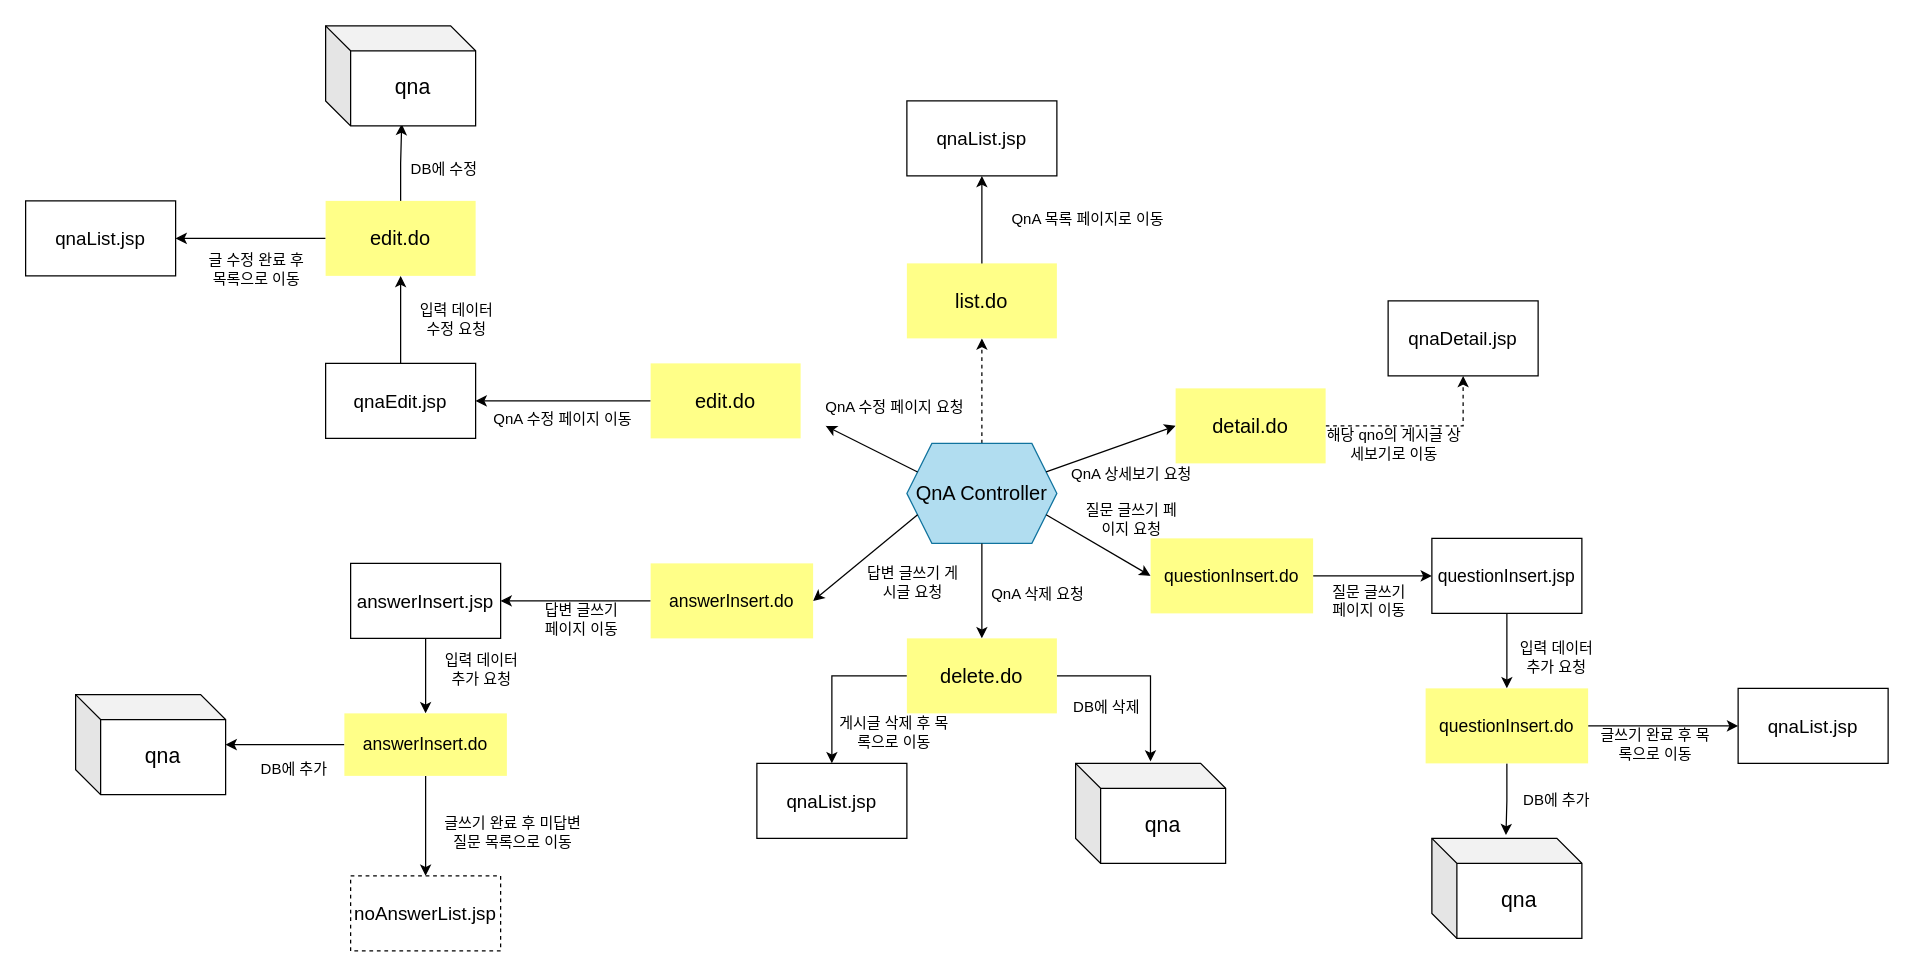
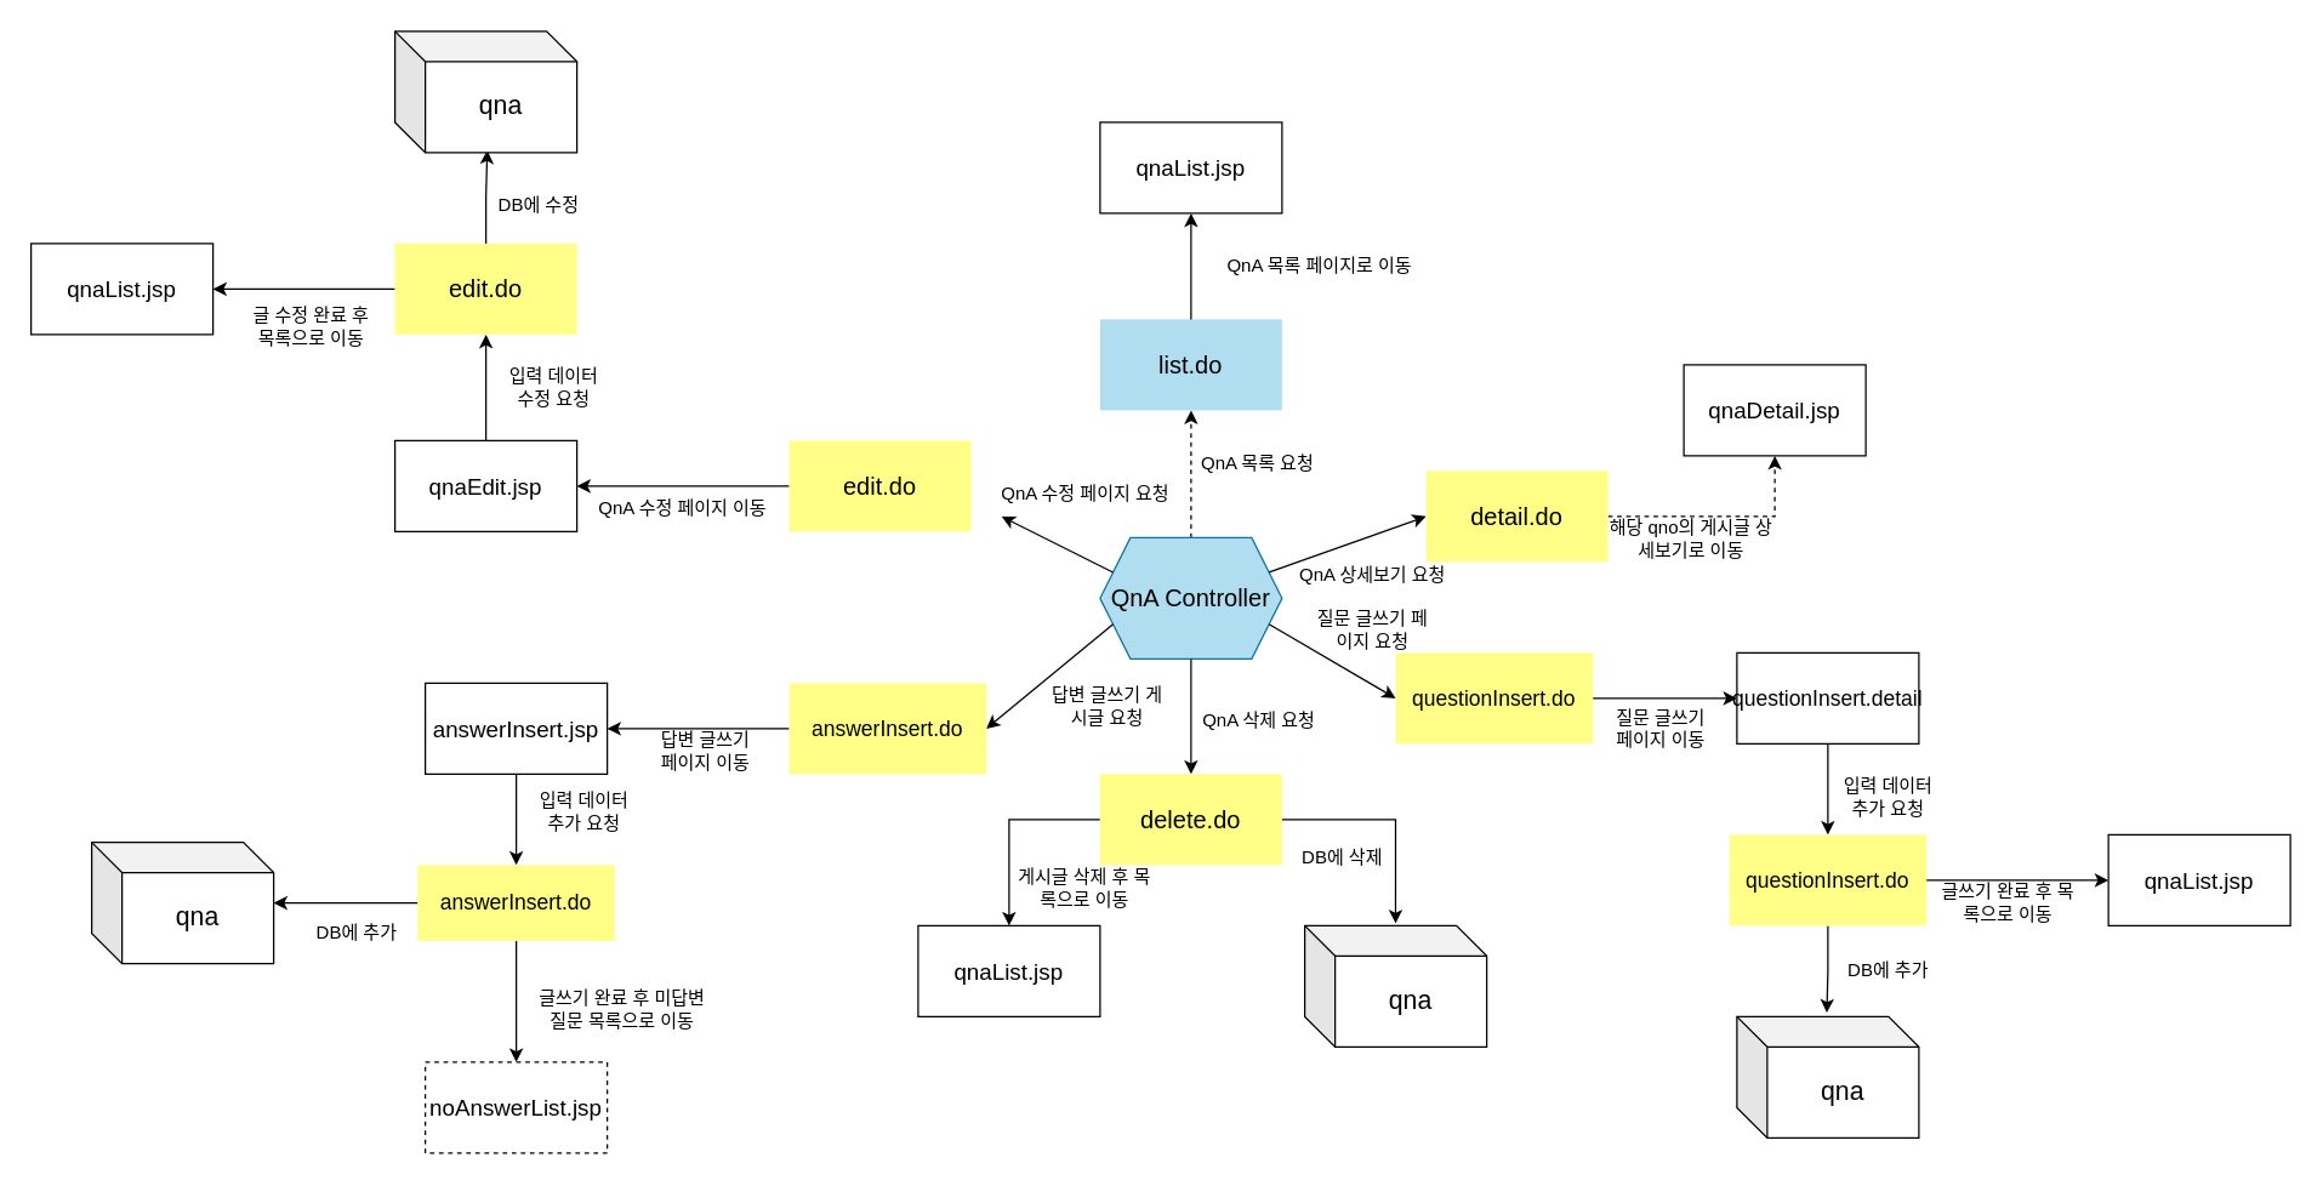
  <mxCell id="0" />
  <mxCell id="1" parent="0" />
  <mxCell id="2" style="edgeStyle=orthogonalEdgeStyle;rounded=0;orthogonalLoop=1;jettySize=auto;html=1;entryX=0.5;entryY=1;entryDx=0;entryDy=0;dashed=1;" edge="1" parent="1" source="3" target="9"><mxGeometry relative="1" as="geometry"><mxPoint x="785" y="270" as="targetPoint" /></mxGeometry></mxCell>
  <mxCell id="3" value="&lt;font style=&quot;font-size: 16px;&quot;&gt;QnA Controller&lt;/font&gt;" style="shape=hexagon;perimeter=hexagonPerimeter2;whiteSpace=wrap;html=1;fixedSize=1;fillColor=#b1ddf0;strokeColor=#10739e;" vertex="1" parent="1"><mxGeometry x="725" y="354" width="120" height="80" as="geometry" /></mxCell>
  <mxCell id="4" value="" style="endArrow=classic;html=1;rounded=0;exitX=1;exitY=0.25;exitDx=0;exitDy=0;entryX=0;entryY=0.5;entryDx=0;entryDy=0;" edge="1" parent="1" source="3" target="11"><mxGeometry width="50" height="50" relative="1" as="geometry"><mxPoint x="845" y="370" as="sourcePoint" /><mxPoint x="940" y="340" as="targetPoint" /></mxGeometry></mxCell>
  <mxCell id="5" value="" style="endArrow=classic;html=1;rounded=0;exitX=1;exitY=0.75;exitDx=0;exitDy=0;entryX=0;entryY=0.5;entryDx=0;entryDy=0;" edge="1" parent="1" source="3" target="13"><mxGeometry width="50" height="50" relative="1" as="geometry"><mxPoint x="845" y="431" as="sourcePoint" /><mxPoint x="920" y="460" as="targetPoint" /></mxGeometry></mxCell>
  <mxCell id="6" value="" style="endArrow=classic;html=1;rounded=0;exitX=0.5;exitY=1;exitDx=0;exitDy=0;" edge="1" parent="1" source="3"><mxGeometry width="50" height="50" relative="1" as="geometry"><mxPoint x="785" y="470" as="sourcePoint" /><mxPoint x="785" y="510" as="targetPoint" /></mxGeometry></mxCell>
  <mxCell id="7" value="" style="endArrow=classic;html=1;rounded=0;exitX=0;exitY=0.75;exitDx=0;exitDy=0;entryX=1;entryY=0.5;entryDx=0;entryDy=0;" edge="1" parent="1" source="3" target="15"><mxGeometry width="50" height="50" relative="1" as="geometry"><mxPoint x="610" y="460" as="sourcePoint" /><mxPoint x="660" y="450" as="targetPoint" /></mxGeometry></mxCell>
  <mxCell id="8" value="" style="endArrow=classic;html=1;rounded=0;exitX=0;exitY=0.25;exitDx=0;exitDy=0;fontStyle=1;" edge="1" parent="1" source="3"><mxGeometry width="50" height="50" relative="1" as="geometry"><mxPoint x="530" y="369" as="sourcePoint" /><mxPoint x="660" y="340" as="targetPoint" /></mxGeometry></mxCell>
- <mxCell id="9" value="&lt;font style=&quot;font-size: 16px;&quot;&gt;list.do&lt;/font&gt;" style="rounded=0;whiteSpace=wrap;html=1;fillColor=#ffff88;strokeColor=none;" vertex="1" parent="1"><mxGeometry x="725" y="210" width="120" height="60" as="geometry" /></mxCell>
+ <mxCell id="9" value="&lt;font style=&quot;font-size: 16px;&quot;&gt;list.do&lt;/font&gt;" style="rounded=0;whiteSpace=wrap;html=1;fillColor=#b1ddf0;strokeColor=none;" vertex="1" parent="1"><mxGeometry x="725" y="210" width="120" height="60" as="geometry" /></mxCell>
  <mxCell id="10" style="edgeStyle=orthogonalEdgeStyle;rounded=0;orthogonalLoop=1;jettySize=auto;html=1;exitX=1;exitY=0.5;exitDx=0;exitDy=0;entryX=0.5;entryY=1;entryDx=0;entryDy=0;dashed=1;" edge="1" parent="1" source="11" target="22"><mxGeometry relative="1" as="geometry" /></mxCell>
  <mxCell id="11" value="&lt;font style=&quot;font-size: 16px;&quot;&gt;detail.do&lt;/font&gt;" style="rounded=0;whiteSpace=wrap;html=1;fillColor=#ffff88;strokeColor=none;" vertex="1" parent="1"><mxGeometry x="940" y="310" width="120" height="60" as="geometry" /></mxCell>
  <mxCell id="12" style="edgeStyle=orthogonalEdgeStyle;rounded=0;orthogonalLoop=1;jettySize=auto;html=1;entryX=0;entryY=0.5;entryDx=0;entryDy=0;exitX=1;exitY=0.5;exitDx=0;exitDy=0;" edge="1" parent="1" source="13" target="24"><mxGeometry relative="1" as="geometry" /></mxCell>
  <mxCell id="13" value="&lt;font style=&quot;font-size: 14px;&quot;&gt;questionInsert.do&lt;/font&gt;" style="rounded=0;whiteSpace=wrap;html=1;fillColor=#ffff88;strokeColor=none;" vertex="1" parent="1"><mxGeometry x="920" y="430" width="130" height="60" as="geometry" /></mxCell>
  <mxCell id="14" style="edgeStyle=orthogonalEdgeStyle;rounded=0;orthogonalLoop=1;jettySize=auto;html=1;entryX=1;entryY=0.5;entryDx=0;entryDy=0;" edge="1" parent="1" source="15" target="26"><mxGeometry relative="1" as="geometry" /></mxCell>
  <mxCell id="15" value="&lt;font style=&quot;font-size: 14px;&quot;&gt;answerInsert.do&lt;/font&gt;" style="rounded=0;whiteSpace=wrap;html=1;fillColor=#ffff88;strokeColor=none;" vertex="1" parent="1"><mxGeometry x="520" y="450" width="130" height="60" as="geometry" /></mxCell>
  <mxCell id="16" style="edgeStyle=orthogonalEdgeStyle;rounded=0;orthogonalLoop=1;jettySize=auto;html=1;entryX=1;entryY=0.5;entryDx=0;entryDy=0;" edge="1" parent="1" source="17" target="28"><mxGeometry relative="1" as="geometry" /></mxCell>
  <mxCell id="17" value="&lt;span style=&quot;font-size: 16px;&quot;&gt;edit.do&lt;/span&gt;" style="rounded=0;whiteSpace=wrap;html=1;fillColor=#ffff88;strokeColor=none;" vertex="1" parent="1"><mxGeometry x="520" y="290" width="120" height="60" as="geometry" /></mxCell>
  <mxCell id="18" style="edgeStyle=orthogonalEdgeStyle;rounded=0;orthogonalLoop=1;jettySize=auto;html=1;entryX=0.5;entryY=0;entryDx=0;entryDy=0;exitX=0;exitY=0.5;exitDx=0;exitDy=0;" edge="1" parent="1" source="20" target="39"><mxGeometry relative="1" as="geometry" /></mxCell>
  <mxCell id="19" style="edgeStyle=orthogonalEdgeStyle;rounded=0;orthogonalLoop=1;jettySize=auto;html=1;entryX=0.499;entryY=-0.019;entryDx=0;entryDy=0;entryPerimeter=0;" edge="1" parent="1" source="20" target="40"><mxGeometry relative="1" as="geometry" /></mxCell>
  <mxCell id="20" value="&lt;span style=&quot;font-size: 16px;&quot;&gt;delete.do&lt;/span&gt;" style="rounded=0;whiteSpace=wrap;html=1;fillColor=#ffff88;strokeColor=none;" vertex="1" parent="1"><mxGeometry x="725" y="510" width="120" height="60" as="geometry" /></mxCell>
  <mxCell id="21" value="&lt;font style=&quot;font-size: 15px;&quot;&gt;qnaList.jsp&lt;/font&gt;" style="rounded=0;whiteSpace=wrap;html=1;" vertex="1" parent="1"><mxGeometry x="725" y="80" width="120" height="60" as="geometry" /></mxCell>
  <mxCell id="22" value="&lt;font style=&quot;font-size: 15px;&quot;&gt;qnaDetail.jsp&lt;/font&gt;" style="rounded=0;whiteSpace=wrap;html=1;" vertex="1" parent="1"><mxGeometry x="1110" y="240" width="120" height="60" as="geometry" /></mxCell>
  <mxCell id="23" style="edgeStyle=orthogonalEdgeStyle;rounded=0;orthogonalLoop=1;jettySize=auto;html=1;exitX=0.5;exitY=1;exitDx=0;exitDy=0;entryX=0.5;entryY=0;entryDx=0;entryDy=0;" edge="1" parent="1" source="24" target="37"><mxGeometry relative="1" as="geometry" /></mxCell>
- <mxCell id="24" value="&lt;font style=&quot;font-size: 14px;&quot;&gt;questionInsert.jsp&lt;/font&gt;" style="rounded=0;whiteSpace=wrap;html=1;" vertex="1" parent="1"><mxGeometry x="1145" y="430" width="120" height="60" as="geometry" /></mxCell>
+ <mxCell id="24" value="&lt;font style=&quot;font-size: 14px;&quot;&gt;questionInsert.detail&lt;/font&gt;" style="rounded=0;whiteSpace=wrap;html=1;" vertex="1" parent="1"><mxGeometry x="1145" y="430" width="120" height="60" as="geometry" /></mxCell>
  <mxCell id="25" style="edgeStyle=orthogonalEdgeStyle;rounded=0;orthogonalLoop=1;jettySize=auto;html=1;entryX=0.5;entryY=0;entryDx=0;entryDy=0;" edge="1" parent="1" source="26" target="43"><mxGeometry relative="1" as="geometry" /></mxCell>
  <mxCell id="26" value="&lt;font style=&quot;font-size: 15px;&quot;&gt;answerInsert.jsp&lt;/font&gt;" style="rounded=0;whiteSpace=wrap;html=1;" vertex="1" parent="1"><mxGeometry x="280" y="450" width="120" height="60" as="geometry" /></mxCell>
  <mxCell id="27" style="edgeStyle=orthogonalEdgeStyle;rounded=0;orthogonalLoop=1;jettySize=auto;html=1;entryX=0.5;entryY=1;entryDx=0;entryDy=0;" edge="1" parent="1" source="28" target="47"><mxGeometry relative="1" as="geometry" /></mxCell>
  <mxCell id="28" value="&lt;span style=&quot;font-size: 15px;&quot;&gt;qnaEdit.jsp&lt;/span&gt;" style="rounded=0;whiteSpace=wrap;html=1;" vertex="1" parent="1"><mxGeometry x="260" y="290" width="120" height="60" as="geometry" /></mxCell>
  <mxCell id="29" style="edgeStyle=orthogonalEdgeStyle;rounded=0;orthogonalLoop=1;jettySize=auto;html=1;entryX=0.5;entryY=1;entryDx=0;entryDy=0;exitX=0.5;exitY=0;exitDx=0;exitDy=0;" edge="1" parent="1" source="9" target="21"><mxGeometry relative="1" as="geometry"><mxPoint x="795" y="280" as="targetPoint" /><mxPoint x="795" y="364" as="sourcePoint" /></mxGeometry></mxCell>
  <mxCell id="30" value="QnA 목록 페이지로 이동" style="text;html=1;strokeColor=none;fillColor=none;align=center;verticalAlign=middle;whiteSpace=wrap;rounded=0;" vertex="1" parent="1"><mxGeometry x="800" y="160" width="140" height="30" as="geometry" /></mxCell>
+ <mxCell id="31" value="QnA 목록 요청" style="text;html=1;strokeColor=none;fillColor=none;align=left;verticalAlign=middle;whiteSpace=wrap;rounded=0;" vertex="1" parent="1"><mxGeometry x="790" y="290" width="140" height="30" as="geometry" /></mxCell>
  <mxCell id="32" value="QnA 상세보기 요청" style="text;html=1;strokeColor=none;fillColor=none;align=center;verticalAlign=middle;whiteSpace=wrap;rounded=0;" vertex="1" parent="1"><mxGeometry x="850" y="364" width="110" height="30" as="geometry" /></mxCell>
  <mxCell id="33" value="해당 qno의 게시글 상세보기로 이동" style="text;html=1;strokeColor=none;fillColor=none;align=center;verticalAlign=middle;whiteSpace=wrap;rounded=0;" vertex="1" parent="1"><mxGeometry x="1060" y="340" width="110" height="30" as="geometry" /></mxCell>
  <mxCell id="34" value="질문 글쓰기 페이지 요청" style="text;html=1;strokeColor=none;fillColor=none;align=center;verticalAlign=middle;whiteSpace=wrap;rounded=0;" vertex="1" parent="1"><mxGeometry x="865" y="400" width="80" height="30" as="geometry" /></mxCell>
  <mxCell id="35" style="edgeStyle=orthogonalEdgeStyle;rounded=0;orthogonalLoop=1;jettySize=auto;html=1;exitX=1;exitY=0.5;exitDx=0;exitDy=0;entryX=0;entryY=0.5;entryDx=0;entryDy=0;" edge="1" parent="1" source="37" target="38"><mxGeometry relative="1" as="geometry" /></mxCell>
  <mxCell id="36" style="edgeStyle=orthogonalEdgeStyle;rounded=0;orthogonalLoop=1;jettySize=auto;html=1;entryX=0.494;entryY=-0.033;entryDx=0;entryDy=0;entryPerimeter=0;" edge="1" parent="1" source="37" target="51"><mxGeometry relative="1" as="geometry" /></mxCell>
  <mxCell id="37" value="&lt;font style=&quot;font-size: 14px;&quot;&gt;questionInsert.do&lt;/font&gt;" style="rounded=0;whiteSpace=wrap;html=1;fillColor=#ffff88;strokeColor=none;" vertex="1" parent="1"><mxGeometry x="1140" y="550" width="130" height="60" as="geometry" /></mxCell>
  <mxCell id="38" value="&lt;font style=&quot;font-size: 15px;&quot;&gt;qnaList.jsp&lt;/font&gt;" style="rounded=0;whiteSpace=wrap;html=1;" vertex="1" parent="1"><mxGeometry x="1390" y="550" width="120" height="60" as="geometry" /></mxCell>
  <mxCell id="39" value="&lt;font style=&quot;font-size: 15px;&quot;&gt;qnaList.jsp&lt;/font&gt;" style="rounded=0;whiteSpace=wrap;html=1;" vertex="1" parent="1"><mxGeometry x="605" y="610" width="120" height="60" as="geometry" /></mxCell>
  <mxCell id="40" value="&lt;font style=&quot;font-size: 17px;&quot;&gt;qna&lt;/font&gt;" style="shape=cube;whiteSpace=wrap;html=1;boundedLbl=1;backgroundOutline=1;darkOpacity=0.05;darkOpacity2=0.1;" vertex="1" parent="1"><mxGeometry x="860" y="610" width="120" height="80" as="geometry" /></mxCell>
  <mxCell id="41" style="edgeStyle=orthogonalEdgeStyle;rounded=0;orthogonalLoop=1;jettySize=auto;html=1;entryX=0.5;entryY=0;entryDx=0;entryDy=0;exitX=0.5;exitY=1;exitDx=0;exitDy=0;" edge="1" parent="1" source="43" target="44"><mxGeometry relative="1" as="geometry" /></mxCell>
  <mxCell id="42" style="edgeStyle=orthogonalEdgeStyle;rounded=0;orthogonalLoop=1;jettySize=auto;html=1;entryX=1;entryY=0.5;entryDx=0;entryDy=0;entryPerimeter=0;" edge="1" parent="1" source="43" target="50"><mxGeometry relative="1" as="geometry" /></mxCell>
  <mxCell id="43" value="&lt;font style=&quot;font-size: 14px;&quot;&gt;answerInsert.do&lt;/font&gt;" style="rounded=0;whiteSpace=wrap;html=1;fillColor=#ffff88;strokeColor=none;" vertex="1" parent="1"><mxGeometry x="275" y="570" width="130" height="50" as="geometry" /></mxCell>
  <mxCell id="44" value="&lt;font style=&quot;font-size: 15px;&quot;&gt;noAnswerList.jsp&lt;/font&gt;" style="rounded=0;whiteSpace=wrap;html=1;dashed=1;" vertex="1" parent="1"><mxGeometry x="280" y="700" width="120" height="60" as="geometry" /></mxCell>
  <mxCell id="45" style="edgeStyle=orthogonalEdgeStyle;rounded=0;orthogonalLoop=1;jettySize=auto;html=1;entryX=1;entryY=0.5;entryDx=0;entryDy=0;" edge="1" parent="1" source="47" target="48"><mxGeometry relative="1" as="geometry" /></mxCell>
  <mxCell id="46" style="edgeStyle=orthogonalEdgeStyle;rounded=0;orthogonalLoop=1;jettySize=auto;html=1;entryX=0.507;entryY=0.981;entryDx=0;entryDy=0;entryPerimeter=0;" edge="1" parent="1" source="47" target="49"><mxGeometry relative="1" as="geometry" /></mxCell>
  <mxCell id="47" value="&lt;span style=&quot;font-size: 16px;&quot;&gt;edit.do&lt;/span&gt;" style="rounded=0;whiteSpace=wrap;html=1;fillColor=#ffff88;strokeColor=none;" vertex="1" parent="1"><mxGeometry x="260" y="160" width="120" height="60" as="geometry" /></mxCell>
  <mxCell id="48" value="&lt;font style=&quot;font-size: 15px;&quot;&gt;qnaList.jsp&lt;/font&gt;" style="rounded=0;whiteSpace=wrap;html=1;" vertex="1" parent="1"><mxGeometry x="20" y="160" width="120" height="60" as="geometry" /></mxCell>
  <mxCell id="49" value="&lt;font style=&quot;font-size: 17px;&quot;&gt;qna&lt;/font&gt;" style="shape=cube;whiteSpace=wrap;html=1;boundedLbl=1;backgroundOutline=1;darkOpacity=0.05;darkOpacity2=0.1;" vertex="1" parent="1"><mxGeometry x="260" y="20" width="120" height="80" as="geometry" /></mxCell>
  <mxCell id="50" value="&lt;font style=&quot;font-size: 17px;&quot;&gt;qna&lt;/font&gt;" style="shape=cube;whiteSpace=wrap;html=1;boundedLbl=1;backgroundOutline=1;darkOpacity=0.05;darkOpacity2=0.1;" vertex="1" parent="1"><mxGeometry x="60" y="555" width="120" height="80" as="geometry" /></mxCell>
  <mxCell id="51" value="&lt;font style=&quot;font-size: 17px;&quot;&gt;qna&lt;/font&gt;" style="shape=cube;whiteSpace=wrap;html=1;boundedLbl=1;backgroundOutline=1;darkOpacity=0.05;darkOpacity2=0.1;" vertex="1" parent="1"><mxGeometry x="1145" y="670" width="120" height="80" as="geometry" /></mxCell>
  <mxCell id="52" value="질문 글쓰기 페이지 이동" style="text;html=1;strokeColor=none;fillColor=none;align=center;verticalAlign=middle;whiteSpace=wrap;rounded=0;" vertex="1" parent="1"><mxGeometry x="1060" y="465" width="70" height="30" as="geometry" /></mxCell>
  <mxCell id="53" value="입력 데이터 추가 요청" style="text;html=1;strokeColor=none;fillColor=none;align=center;verticalAlign=middle;whiteSpace=wrap;rounded=0;" vertex="1" parent="1"><mxGeometry x="1210" y="510" width="70" height="30" as="geometry" /></mxCell>
  <mxCell id="54" value="DB에 추가" style="text;html=1;strokeColor=none;fillColor=none;align=center;verticalAlign=middle;whiteSpace=wrap;rounded=0;" vertex="1" parent="1"><mxGeometry x="1210" y="625" width="70" height="30" as="geometry" /></mxCell>
  <mxCell id="55" value="글쓰기 완료 후 목록으로 이동" style="text;html=1;strokeColor=none;fillColor=none;align=center;verticalAlign=middle;whiteSpace=wrap;rounded=0;" vertex="1" parent="1"><mxGeometry x="1279" y="580" width="90" height="30" as="geometry" /></mxCell>
  <mxCell id="56" value="DB에 삭제" style="text;html=1;strokeColor=none;fillColor=none;align=center;verticalAlign=middle;whiteSpace=wrap;rounded=0;" vertex="1" parent="1"><mxGeometry x="850" y="550" width="70" height="30" as="geometry" /></mxCell>
  <mxCell id="57" value="게시글 삭제 후 목록으로 이동" style="text;html=1;strokeColor=none;fillColor=none;align=center;verticalAlign=middle;whiteSpace=wrap;rounded=0;" vertex="1" parent="1"><mxGeometry x="670" y="570" width="90" height="30" as="geometry" /></mxCell>
  <mxCell id="58" value="답변 글쓰기 페이지 이동" style="text;html=1;strokeColor=none;fillColor=none;align=center;verticalAlign=middle;whiteSpace=wrap;rounded=0;" vertex="1" parent="1"><mxGeometry x="430" y="480" width="70" height="30" as="geometry" /></mxCell>
  <mxCell id="59" value="DB에 추가" style="text;html=1;strokeColor=none;fillColor=none;align=center;verticalAlign=middle;whiteSpace=wrap;rounded=0;" vertex="1" parent="1"><mxGeometry y="600" width="70" height="30" as="geometry" x="200" /></mxCell>
  <mxCell id="60" value="글쓰기 완료 후 미답변 질문 목록으로 이동" style="text;html=1;strokeColor=none;fillColor=none;align=center;verticalAlign=middle;whiteSpace=wrap;rounded=0;" vertex="1" parent="1"><mxGeometry x="350" y="650" width="120" height="30" as="geometry" /></mxCell>
  <mxCell id="61" value="QnA 삭제 요청" style="text;html=1;strokeColor=none;fillColor=none;align=center;verticalAlign=middle;whiteSpace=wrap;rounded=0;" vertex="1" parent="1"><mxGeometry x="790" y="460" width="80" height="30" as="geometry" /></mxCell>
  <mxCell id="62" value="답변 글쓰기 게시글 요청" style="text;html=1;strokeColor=none;fillColor=none;align=center;verticalAlign=middle;whiteSpace=wrap;rounded=0;" vertex="1" parent="1"><mxGeometry x="690" y="450" width="80" height="30" as="geometry" /></mxCell>
  <mxCell id="63" value="QnA 수정 페이지 요청" style="text;html=1;strokeColor=none;fillColor=none;align=center;verticalAlign=middle;whiteSpace=wrap;rounded=0;" vertex="1" parent="1"><mxGeometry x="652.5" y="310" width="125" height="30" as="geometry" /></mxCell>
  <mxCell id="64" value="QnA 수정 페이지 이동" style="text;html=1;strokeColor=none;fillColor=none;align=center;verticalAlign=middle;whiteSpace=wrap;rounded=0;" vertex="1" parent="1"><mxGeometry x="390" y="320" width="120" height="30" as="geometry" /></mxCell>
  <mxCell id="65" value="입력 데이터 추가 요청" style="text;html=1;strokeColor=none;fillColor=none;align=center;verticalAlign=middle;whiteSpace=wrap;rounded=0;" vertex="1" parent="1"><mxGeometry x="350" y="520" width="70" height="30" as="geometry" /></mxCell>
  <mxCell id="66" value="입력 데이터 수정 요청" style="text;html=1;strokeColor=none;fillColor=none;align=center;verticalAlign=middle;whiteSpace=wrap;rounded=0;" vertex="1" parent="1"><mxGeometry x="330" y="240" width="70" height="30" as="geometry" /></mxCell>
  <mxCell id="67" value="DB에 수정" style="text;html=1;strokeColor=none;fillColor=none;align=center;verticalAlign=middle;whiteSpace=wrap;rounded=0;" vertex="1" parent="1"><mxGeometry x="320" y="120" width="70" height="30" as="geometry" /></mxCell>
  <mxCell id="68" value="글 수정 완료 후 목록으로 이동" style="text;html=1;strokeColor=none;fillColor=none;align=center;verticalAlign=middle;whiteSpace=wrap;rounded=0;" vertex="1" parent="1"><mxGeometry x="160" y="200" width="90" height="30" as="geometry" /></mxCell>
